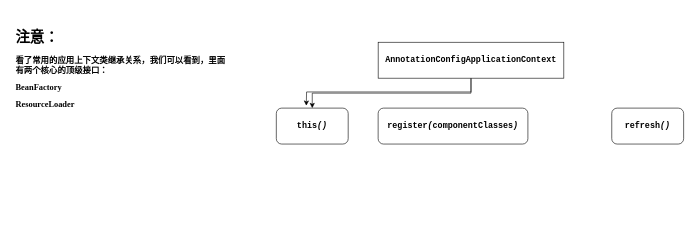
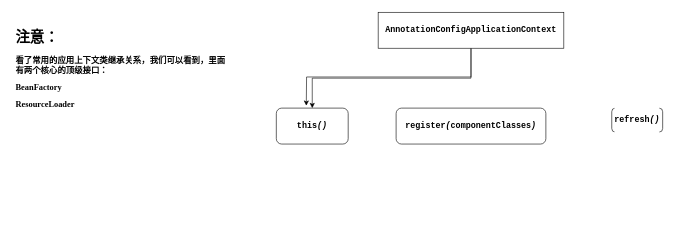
  <mxCell id="0" />
  <mxCell id="1" parent="0" />
  <mxCell id="2" style="edgeStyle=orthogonalEdgeStyle;rounded=0;orthogonalLoop=1;jettySize=auto;html=1;exitX=0.5;exitY=1;exitDx=0;exitDy=0;entryX=0.667;entryY=-0.067;entryDx=0;entryDy=0;entryPerimeter=0;fontFamily=Times New Roman;fontColor=#000000;" edge="1" parent="1" source="4"><mxGeometry relative="1" as="geometry"><mxPoint x="510.04" y="175.98" as="targetPoint" /></mxGeometry></mxCell>
  <mxCell id="3" style="edgeStyle=orthogonalEdgeStyle;rounded=0;orthogonalLoop=1;jettySize=auto;html=1;exitX=0.5;exitY=1;exitDx=0;exitDy=0;fontFamily=Times New Roman;fontColor=#000000;" edge="1" parent="1" source="4" target="6"><mxGeometry relative="1" as="geometry" /></mxCell>
- <mxCell id="4" value="&lt;pre style=&quot;font-family: &amp;quot;courier new&amp;quot;, monospace; font-size: 10.5pt;&quot;&gt;AnnotationConfigApplicationContext&lt;/pre&gt;" style="rounded=0;whiteSpace=wrap;html=1;labelBackgroundColor=#ffffff;fontStyle=1;" vertex="1" parent="1"><mxGeometry x="630" y="70" width="310" height="60" as="geometry" /></mxCell>
- <mxCell id="5" value="&lt;pre style=&quot;font-family: &amp;#34;courier new&amp;#34; , monospace ; font-size: 10.5pt&quot;&gt;register&lt;span style=&quot;font-style: italic&quot;&gt;(&lt;/span&gt;componentClasses&lt;span style=&quot;font-style: italic&quot;&gt;)&lt;/span&gt;&lt;/pre&gt;" style="rounded=1;whiteSpace=wrap;html=1;labelBackgroundColor=#ffffff;fontFamily=Times New Roman;fontStyle=1" vertex="1" parent="1"><mxGeometry x="630" y="180" width="250" height="60" as="geometry" /></mxCell>
+ <mxCell id="4" value="&lt;pre style=&quot;font-family: &amp;quot;courier new&amp;quot;, monospace; font-size: 10.5pt;&quot;&gt;AnnotationConfigApplicationContext&lt;/pre&gt;" style="rounded=0;whiteSpace=wrap;html=1;labelBackgroundColor=#ffffff;fontStyle=1;" vertex="1" parent="1"><mxGeometry x="630" y="20" width="310" height="60" as="geometry" /></mxCell>
+ <mxCell id="5" value="&lt;pre style=&quot;font-family: &amp;#34;courier new&amp;#34; , monospace ; font-size: 10.5pt&quot;&gt;register&lt;span style=&quot;font-style: italic&quot;&gt;(&lt;/span&gt;componentClasses&lt;span style=&quot;font-style: italic&quot;&gt;)&lt;/span&gt;&lt;/pre&gt;" style="rounded=1;whiteSpace=wrap;html=1;labelBackgroundColor=#ffffff;fontFamily=Times New Roman;fontStyle=1" vertex="1" parent="1"><mxGeometry x="660" y="180" width="250" height="60" as="geometry" /></mxCell>
  <mxCell id="6" value="&lt;pre style=&quot;font-family: &amp;quot;courier new&amp;quot;, monospace; font-size: 10.5pt;&quot;&gt;&lt;span style=&quot;&quot;&gt;this&lt;/span&gt;&lt;span style=&quot;font-style: italic;&quot;&gt;()&lt;/span&gt;&lt;/pre&gt;" style="rounded=1;whiteSpace=wrap;html=1;labelBackgroundColor=#ffffff;fontFamily=Times New Roman;fontStyle=1" vertex="1" parent="1"><mxGeometry x="460" y="180" width="120" height="60" as="geometry" /></mxCell>
- <mxCell id="7" value="&lt;pre style=&quot;font-family: &amp;quot;courier new&amp;quot;, monospace; font-size: 10.5pt;&quot;&gt;&lt;pre style=&quot;font-family: &amp;quot;courier new&amp;quot; , monospace ; font-size: 10.5pt&quot;&gt;refresh&lt;span style=&quot;font-style: italic;&quot;&gt;()&lt;/span&gt;&lt;/pre&gt;&lt;/pre&gt;" style="rounded=1;whiteSpace=wrap;html=1;labelBackgroundColor=#ffffff;fontFamily=Times New Roman;fontStyle=1" vertex="1" parent="1"><mxGeometry x="1020" y="180" width="120" height="60" as="geometry" /></mxCell>
+ <mxCell id="7" value="&lt;pre style=&quot;font-family: &amp;quot;courier new&amp;quot;, monospace; font-size: 10.5pt;&quot;&gt;&lt;pre style=&quot;font-family: &amp;quot;courier new&amp;quot; , monospace ; font-size: 10.5pt&quot;&gt;refresh&lt;span style=&quot;font-style: italic;&quot;&gt;()&lt;/span&gt;&lt;/pre&gt;&lt;/pre&gt;" style="rounded=1;whiteSpace=wrap;html=1;labelBackgroundColor=#ffffff;fontFamily=Times New Roman;fontStyle=1" vertex="1" parent="1"><mxGeometry x="1020" y="180" width="85" height="40" as="geometry" /></mxCell>
  <mxCell id="8" value="&lt;h1&gt;注意：&lt;/h1&gt;&lt;p&gt;&lt;font face=&quot;楷体&quot; style=&quot;font-size: 14px&quot;&gt;&lt;b&gt;看了常用的应用上下文类继承关系，我们可以看到，里面有两个核心的顶级接口：&lt;/b&gt;&lt;/font&gt;&lt;/p&gt;&lt;p&gt;&lt;font style=&quot;font-size: 14px&quot;&gt;&lt;b&gt;BeanFactory&lt;/b&gt;&lt;/font&gt;&lt;/p&gt;&lt;p&gt;&lt;font style=&quot;font-size: 14px&quot;&gt;&lt;b&gt;ResourceLoader&lt;/b&gt;&lt;/font&gt;&lt;/p&gt;" style="text;html=1;strokeColor=none;fillColor=none;spacing=5;spacingTop=-20;whiteSpace=wrap;overflow=hidden;rounded=0;labelBackgroundColor=#ffffff;fontFamily=Times New Roman;fontColor=#000000;" vertex="1" parent="1"><mxGeometry x="20" y="42" width="360" height="330" as="geometry" /></mxCell>
